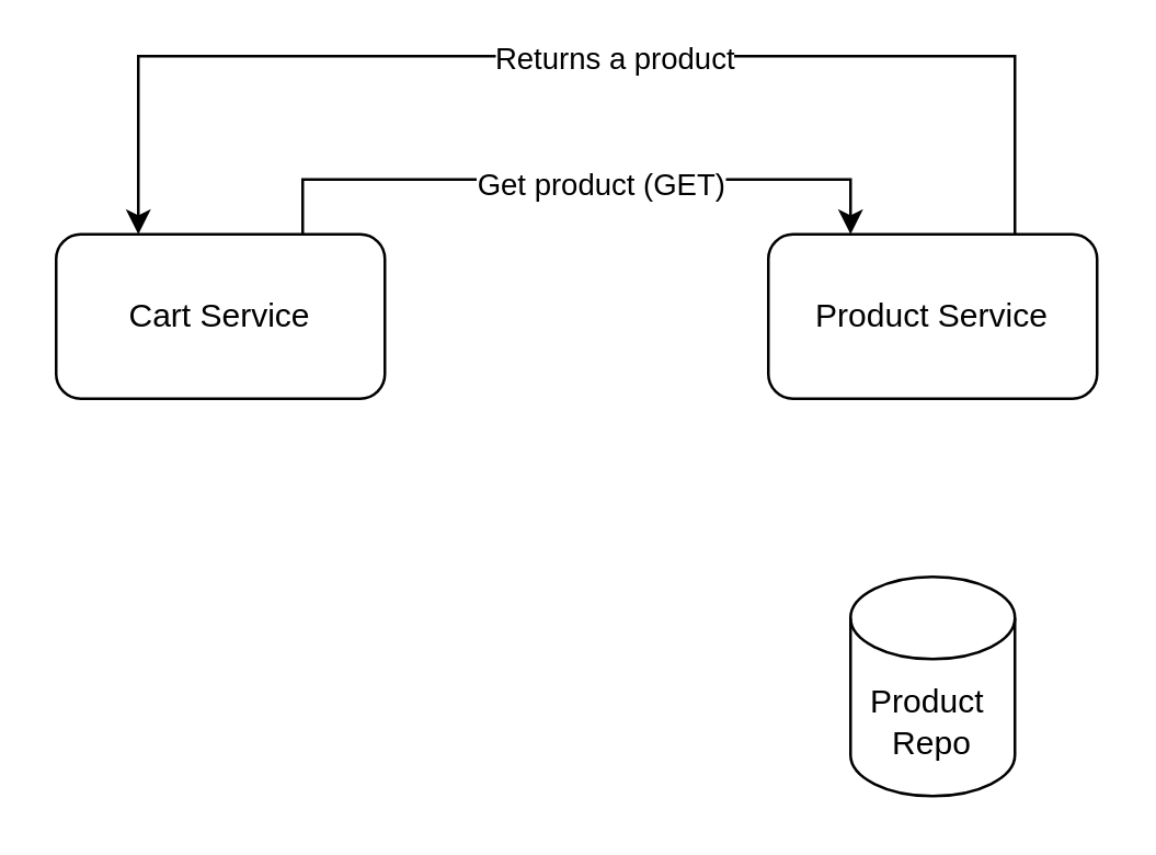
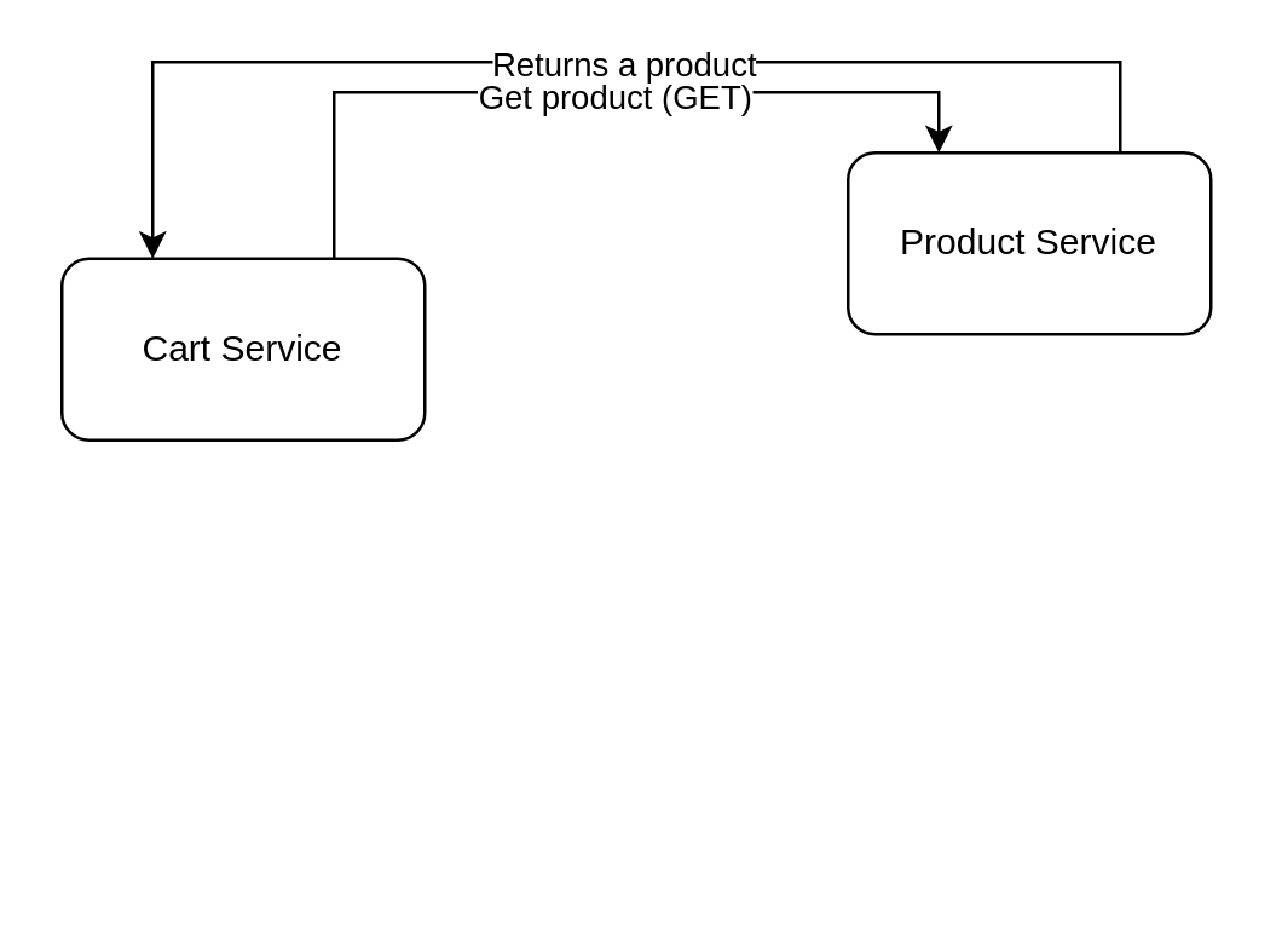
  <mxCell id="0" />
  <mxCell id="1" parent="0" />
  <mxCell id="2" style="edgeStyle=orthogonalEdgeStyle;rounded=0;orthogonalLoop=1;jettySize=auto;html=1;exitX=0.75;exitY=0;exitDx=0;exitDy=0;entryX=0.25;entryY=0;entryDx=0;entryDy=0;" edge="1" parent="1" source="4" target="7"><mxGeometry relative="1" as="geometry" /></mxCell>
  <mxCell id="3" value="Get product (GET)" style="edgeLabel;html=1;align=center;verticalAlign=middle;resizable=0;points=[];" vertex="1" connectable="0" parent="2"><mxGeometry x="0.07" y="-1" relative="1" as="geometry"><mxPoint as="offset" /></mxGeometry></mxCell>
  <mxCell id="4" value="Cart Service" style="rounded=1;whiteSpace=wrap;html=1;" vertex="1" parent="1"><mxGeometry x="20" y="85" width="120" height="60" as="geometry" /></mxCell>
  <mxCell id="5" style="edgeStyle=orthogonalEdgeStyle;rounded=0;orthogonalLoop=1;jettySize=auto;html=1;exitX=0.75;exitY=0;exitDx=0;exitDy=0;entryX=0.25;entryY=0;entryDx=0;entryDy=0;" edge="1" parent="1" source="7" target="4"><mxGeometry relative="1" as="geometry"><Array as="points"><mxPoint x="370" y="20" /><mxPoint x="50" y="20" /></Array></mxGeometry></mxCell>
  <mxCell id="6" value="Returns a product" style="edgeLabel;html=1;align=center;verticalAlign=middle;resizable=0;points=[];" vertex="1" connectable="0" parent="5"><mxGeometry x="-0.059" relative="1" as="geometry"><mxPoint as="offset" /></mxGeometry></mxCell>
- <mxCell id="7" value="Product Service" style="rounded=1;whiteSpace=wrap;html=1;" vertex="1" parent="1"><mxGeometry x="280" y="85" width="120" height="60" as="geometry" /></mxCell>
- <mxCell id="8" value="Product&amp;nbsp;&lt;div&gt;Repo&lt;/div&gt;" style="shape=cylinder3;whiteSpace=wrap;html=1;boundedLbl=1;backgroundOutline=1;size=15;" vertex="1" parent="1"><mxGeometry x="310" y="210" width="60" height="80" as="geometry" /></mxCell>
+ <mxCell id="7" value="Product Service" style="rounded=1;whiteSpace=wrap;html=1;" vertex="1" parent="1"><mxGeometry x="280" y="50" width="120" height="60" as="geometry" /></mxCell>
